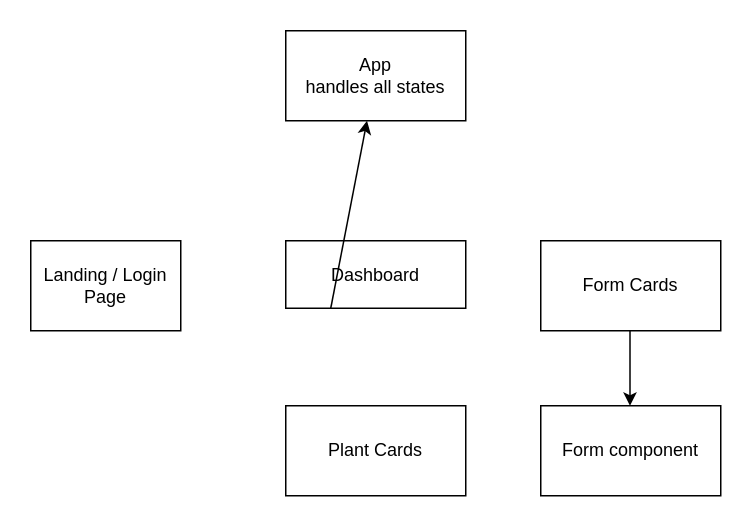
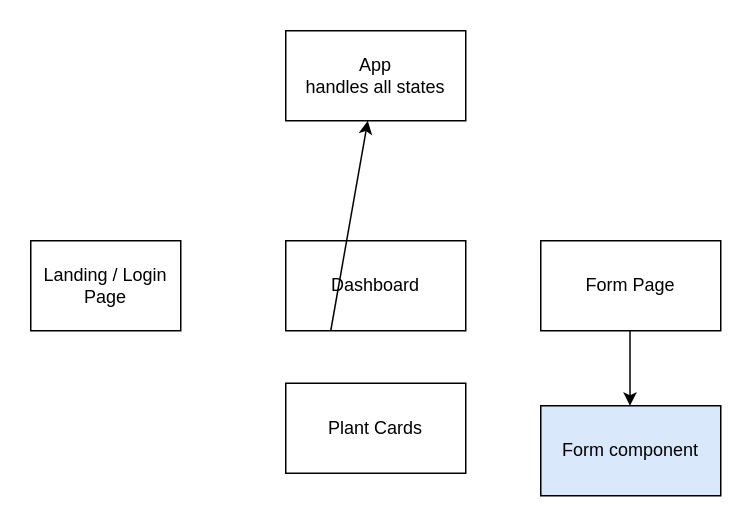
  <mxCell id="0" />
  <mxCell id="1" parent="0" />
  <mxCell id="2" value="Landing / Login Page" style="rounded=0;whiteSpace=wrap;html=1;" parent="1" vertex="1"><mxGeometry x="20" y="160" width="100" height="60" as="geometry" /></mxCell>
- <mxCell id="3" value="Dashboard" style="rounded=0;whiteSpace=wrap;html=1;" parent="1" vertex="1"><mxGeometry x="190" y="160" width="120" height="45" as="geometry" /></mxCell>
- <mxCell id="4" value="Form Cards" style="rounded=0;whiteSpace=wrap;html=1;" parent="1" vertex="1"><mxGeometry x="360" y="160" width="120" height="60" as="geometry" /></mxCell>
- <mxCell id="5" value="Form component" style="rounded=0;whiteSpace=wrap;html=1;" parent="1" vertex="1"><mxGeometry x="360" y="270" width="120" height="60" as="geometry" /></mxCell>
- <mxCell id="6" value="Plant Cards" style="rounded=0;whiteSpace=wrap;html=1;" parent="1" vertex="1"><mxGeometry x="190" y="270" width="120" height="60" as="geometry" /></mxCell>
+ <mxCell id="3" value="Dashboard" style="rounded=0;whiteSpace=wrap;html=1;" parent="1" vertex="1"><mxGeometry x="190" y="160" width="120" height="60" as="geometry" /></mxCell>
+ <mxCell id="4" value="Form Page" style="rounded=0;whiteSpace=wrap;html=1;" parent="1" vertex="1"><mxGeometry x="360" y="160" width="120" height="60" as="geometry" /></mxCell>
+ <mxCell id="5" value="Form component" style="rounded=0;whiteSpace=wrap;html=1;fillColor=#dae8fc;" parent="1" vertex="1"><mxGeometry x="360" y="270" width="120" height="60" as="geometry" /></mxCell>
+ <mxCell id="6" value="Plant Cards" style="rounded=0;whiteSpace=wrap;html=1;" parent="1" vertex="1"><mxGeometry x="190" y="255" width="120" height="60" as="geometry" /></mxCell>
  <mxCell id="7" value="" style="endArrow=classic;html=1;exitX=0.25;exitY=1;exitDx=0;exitDy=0;" parent="1" source="3" target="9" edge="1"><mxGeometry width="50" height="50" relative="1" as="geometry"><mxPoint x="180" y="350" as="sourcePoint" /><mxPoint x="230" y="300" as="targetPoint" /></mxGeometry></mxCell>
  <mxCell id="8" value="" style="endArrow=classic;html=1;exitX=0.25;exitY=1;exitDx=0;exitDy=0;entryX=0.25;entryY=0;entryDx=0;entryDy=0;" parent="1" edge="1"><mxGeometry width="50" height="50" relative="1" as="geometry"><mxPoint x="419.5" y="220" as="sourcePoint" /><mxPoint x="419.5" y="270" as="targetPoint" /></mxGeometry></mxCell>
  <mxCell id="9" value="App&lt;br&gt;handles all states" style="rounded=0;whiteSpace=wrap;html=1;" parent="1" vertex="1"><mxGeometry x="190" y="20" width="120" height="60" as="geometry" /></mxCell>
